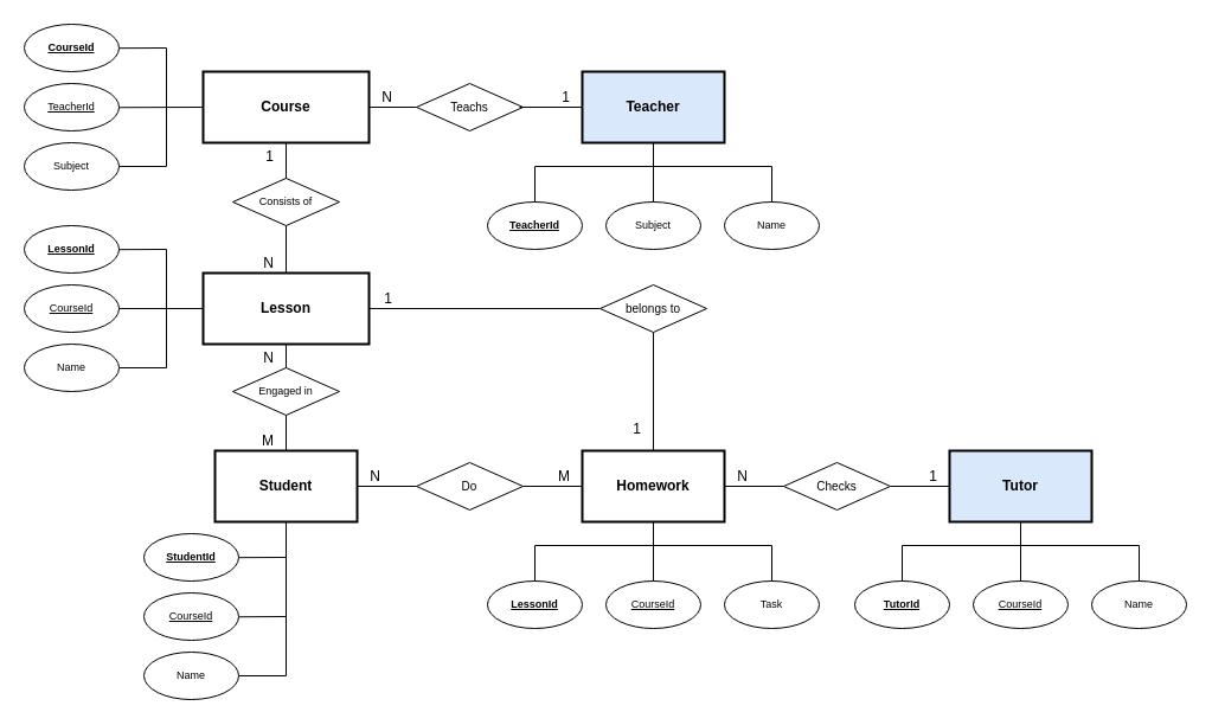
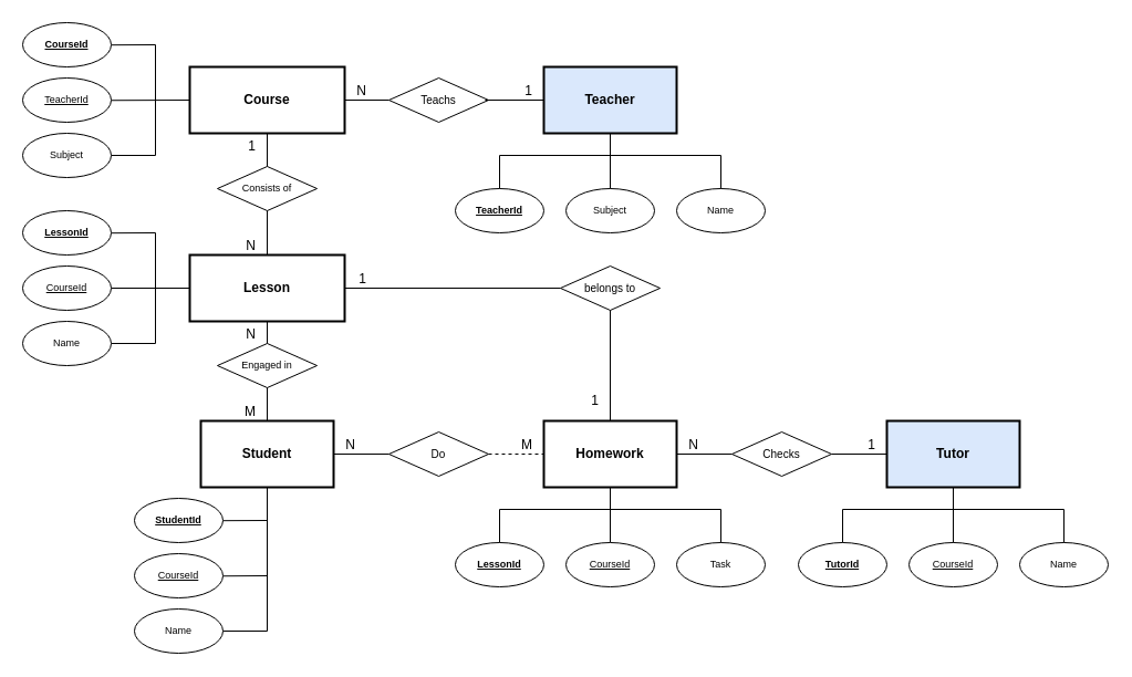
  <mxCell id="0" />
  <mxCell id="1" parent="0" />
  <mxCell id="2" value="Tutor" style="whiteSpace=wrap;html=1;align=center;fontStyle=1;strokeWidth=2;fillColor=#dae8fc;" parent="1" vertex="1"><mxGeometry x="801" y="380" width="120" height="60" as="geometry" /></mxCell>
  <mxCell id="3" value="Homework" style="whiteSpace=wrap;html=1;align=center;fontStyle=1;strokeWidth=2;" parent="1" vertex="1"><mxGeometry x="491" y="380" width="120" height="60" as="geometry" /></mxCell>
  <mxCell id="4" value="Student" style="whiteSpace=wrap;html=1;align=center;fontStyle=1;strokeWidth=2;" parent="1" vertex="1"><mxGeometry x="181" y="380" width="120" height="60" as="geometry" /></mxCell>
  <mxCell id="5" value="Lesson" style="whiteSpace=wrap;html=1;align=center;fontStyle=1;strokeWidth=2;" parent="1" vertex="1"><mxGeometry x="171" y="230" width="140" height="60" as="geometry" /></mxCell>
  <mxCell id="6" value="Course" style="whiteSpace=wrap;html=1;align=center;fontStyle=1;strokeWidth=2;" parent="1" vertex="1"><mxGeometry x="171" y="60" width="140" height="60" as="geometry" /></mxCell>
  <mxCell id="7" value="Teacher" style="whiteSpace=wrap;html=1;align=center;fontStyle=1;strokeWidth=2;fillColor=#dae8fc;" parent="1" vertex="1"><mxGeometry x="491" y="60" width="120" height="60" as="geometry" /></mxCell>
  <mxCell id="8" value="&lt;font style=&quot;font-size: 9px&quot;&gt;Consists of&lt;/font&gt;" style="shape=rhombus;perimeter=rhombusPerimeter;whiteSpace=wrap;html=1;align=center;fontSize=9;" parent="1" vertex="1"><mxGeometry x="196" y="150" width="90" height="40" as="geometry" /></mxCell>
  <mxCell id="9" value="&lt;font style=&quot;font-size: 9px&quot;&gt;Engaged in&lt;/font&gt;" style="shape=rhombus;perimeter=rhombusPerimeter;whiteSpace=wrap;html=1;align=center;fontSize=9;" parent="1" vertex="1"><mxGeometry x="196" y="310" width="90" height="40" as="geometry" /></mxCell>
  <mxCell id="10" value="&lt;font style=&quot;font-size: 10px&quot;&gt;Do&lt;/font&gt;" style="shape=rhombus;perimeter=rhombusPerimeter;whiteSpace=wrap;html=1;align=center;" parent="1" vertex="1"><mxGeometry x="351" y="390" width="90" height="40" as="geometry" /></mxCell>
  <mxCell id="11" value="&lt;span style=&quot;font-size: 10px&quot;&gt;Checks&lt;/span&gt;" style="shape=rhombus;perimeter=rhombusPerimeter;whiteSpace=wrap;html=1;align=center;" parent="1" vertex="1"><mxGeometry x="661" y="390" width="90" height="40" as="geometry" /></mxCell>
  <mxCell id="12" value="&lt;span style=&quot;font-size: 10px&quot;&gt;Teachs&lt;/span&gt;" style="shape=rhombus;perimeter=rhombusPerimeter;whiteSpace=wrap;html=1;align=center;" parent="1" vertex="1"><mxGeometry x="351" y="70" width="90" height="40" as="geometry" /></mxCell>
  <mxCell id="13" value="" style="endArrow=none;html=1;rounded=0;fontSize=9;entryX=0;entryY=0.5;entryDx=0;entryDy=0;" parent="1" target="7" edge="1"><mxGeometry relative="1" as="geometry"><mxPoint x="438" y="90" as="sourcePoint" /><mxPoint x="481" y="100" as="targetPoint" /></mxGeometry></mxCell>
  <mxCell id="14" value="1" style="resizable=0;html=1;align=right;verticalAlign=bottom;" parent="13" connectable="0" vertex="1"><mxGeometry x="1" relative="1" as="geometry"><mxPoint x="-9.86" y="0.29" as="offset" /></mxGeometry></mxCell>
  <mxCell id="15" value="" style="endArrow=none;html=1;rounded=0;fontSize=9;entryX=1;entryY=0.5;entryDx=0;entryDy=0;exitX=0;exitY=0.5;exitDx=0;exitDy=0;" parent="1" source="12" target="6" edge="1"><mxGeometry relative="1" as="geometry"><mxPoint x="501" y="130" as="sourcePoint" /><mxPoint x="411" y="130" as="targetPoint" /></mxGeometry></mxCell>
  <mxCell id="16" value="N" style="resizable=0;html=1;align=right;verticalAlign=bottom;" parent="15" connectable="0" vertex="1"><mxGeometry x="1" relative="1" as="geometry"><mxPoint x="20" as="offset" /></mxGeometry></mxCell>
  <mxCell id="17" value="" style="endArrow=none;html=1;rounded=0;fontSize=9;exitX=0.5;exitY=0;exitDx=0;exitDy=0;entryX=0.5;entryY=1;entryDx=0;entryDy=0;" parent="1" source="8" target="6" edge="1"><mxGeometry relative="1" as="geometry"><mxPoint x="391" y="180" as="sourcePoint" /><mxPoint x="551" y="180" as="targetPoint" /></mxGeometry></mxCell>
  <mxCell id="18" value="1" style="resizable=0;html=1;align=right;verticalAlign=bottom;" parent="17" connectable="0" vertex="1"><mxGeometry x="1" relative="1" as="geometry"><mxPoint x="-10" y="20.34" as="offset" /></mxGeometry></mxCell>
  <mxCell id="19" value="" style="endArrow=none;html=1;rounded=0;fontSize=9;entryX=0.5;entryY=0;entryDx=0;entryDy=0;exitX=0.5;exitY=1;exitDx=0;exitDy=0;" parent="1" source="8" target="5" edge="1"><mxGeometry relative="1" as="geometry"><mxPoint x="391" y="180" as="sourcePoint" /><mxPoint x="551" y="180" as="targetPoint" /></mxGeometry></mxCell>
  <mxCell id="20" value="N" style="resizable=0;html=1;align=right;verticalAlign=bottom;" parent="19" connectable="0" vertex="1"><mxGeometry x="1" relative="1" as="geometry"><mxPoint x="-10" as="offset" /></mxGeometry></mxCell>
  <mxCell id="21" value="" style="endArrow=none;html=1;rounded=0;fontSize=9;entryX=0.5;entryY=1;entryDx=0;entryDy=0;exitX=0.5;exitY=0;exitDx=0;exitDy=0;" parent="1" source="9" target="5" edge="1"><mxGeometry relative="1" as="geometry"><mxPoint x="391" y="320" as="sourcePoint" /><mxPoint x="551" y="320" as="targetPoint" /></mxGeometry></mxCell>
  <mxCell id="22" value="N" style="resizable=0;html=1;align=right;verticalAlign=bottom;" parent="21" connectable="0" vertex="1"><mxGeometry x="1" relative="1" as="geometry"><mxPoint x="-10" y="20.34" as="offset" /></mxGeometry></mxCell>
  <mxCell id="23" value="" style="endArrow=none;html=1;rounded=0;fontSize=9;entryX=0.5;entryY=0;entryDx=0;entryDy=0;exitX=0.5;exitY=1;exitDx=0;exitDy=0;" parent="1" source="9" target="4" edge="1"><mxGeometry relative="1" as="geometry"><mxPoint x="391" y="250" as="sourcePoint" /><mxPoint x="551" y="250" as="targetPoint" /></mxGeometry></mxCell>
  <mxCell id="24" value="M" style="resizable=0;html=1;align=right;verticalAlign=bottom;" parent="23" connectable="0" vertex="1"><mxGeometry x="1" relative="1" as="geometry"><mxPoint x="-10" as="offset" /></mxGeometry></mxCell>
  <mxCell id="25" value="" style="endArrow=none;html=1;rounded=0;fontSize=9;entryX=1;entryY=0.5;entryDx=0;entryDy=0;exitX=0;exitY=0.5;exitDx=0;exitDy=0;" parent="1" source="10" target="4" edge="1"><mxGeometry relative="1" as="geometry"><mxPoint x="391" y="250" as="sourcePoint" /><mxPoint x="551" y="250" as="targetPoint" /></mxGeometry></mxCell>
  <mxCell id="26" value="N" style="resizable=0;html=1;align=right;verticalAlign=bottom;" parent="25" connectable="0" vertex="1"><mxGeometry x="1" relative="1" as="geometry"><mxPoint x="20" as="offset" /></mxGeometry></mxCell>
- <mxCell id="27" value="" style="endArrow=none;html=1;rounded=0;fontSize=9;entryX=0;entryY=0.5;entryDx=0;entryDy=0;exitX=1;exitY=0.5;exitDx=0;exitDy=0;" parent="1" source="10" target="3" edge="1"><mxGeometry relative="1" as="geometry"><mxPoint x="391" y="250" as="sourcePoint" /><mxPoint x="551" y="250" as="targetPoint" /></mxGeometry></mxCell>
+ <mxCell id="27" value="" style="endArrow=none;html=1;rounded=0;fontSize=9;entryX=0;entryY=0.5;entryDx=0;entryDy=0;exitX=1;exitY=0.5;exitDx=0;exitDy=0;dashed=1;" parent="1" source="10" target="3" edge="1"><mxGeometry relative="1" as="geometry"><mxPoint x="391" y="250" as="sourcePoint" /><mxPoint x="551" y="250" as="targetPoint" /></mxGeometry></mxCell>
  <mxCell id="28" value="M" style="resizable=0;html=1;align=right;verticalAlign=bottom;" parent="27" connectable="0" vertex="1"><mxGeometry x="1" relative="1" as="geometry"><mxPoint x="-10" as="offset" /></mxGeometry></mxCell>
  <mxCell id="29" value="" style="endArrow=none;html=1;rounded=0;fontSize=9;entryX=1;entryY=0.5;entryDx=0;entryDy=0;exitX=0;exitY=0.5;exitDx=0;exitDy=0;" parent="1" source="11" target="3" edge="1"><mxGeometry relative="1" as="geometry"><mxPoint x="391" y="320" as="sourcePoint" /><mxPoint x="551" y="320" as="targetPoint" /></mxGeometry></mxCell>
  <mxCell id="30" value="N" style="resizable=0;html=1;align=right;verticalAlign=bottom;" parent="29" connectable="0" vertex="1"><mxGeometry x="1" relative="1" as="geometry"><mxPoint x="20" as="offset" /></mxGeometry></mxCell>
  <mxCell id="31" value="" style="endArrow=none;html=1;rounded=0;fontSize=9;entryX=0;entryY=0.5;entryDx=0;entryDy=0;exitX=1;exitY=0.5;exitDx=0;exitDy=0;" parent="1" source="11" target="2" edge="1"><mxGeometry relative="1" as="geometry"><mxPoint x="391" y="320" as="sourcePoint" /><mxPoint x="551" y="320" as="targetPoint" /></mxGeometry></mxCell>
  <mxCell id="32" value="1" style="resizable=0;html=1;align=right;verticalAlign=bottom;" parent="31" connectable="0" vertex="1"><mxGeometry x="1" relative="1" as="geometry"><mxPoint x="-10" as="offset" /></mxGeometry></mxCell>
  <mxCell id="33" value="" style="endArrow=none;html=1;rounded=0;fontSize=9;exitX=0.5;exitY=1;exitDx=0;exitDy=0;" parent="1" source="3" edge="1"><mxGeometry relative="1" as="geometry"><mxPoint x="531" y="510" as="sourcePoint" /><mxPoint x="551" y="490" as="targetPoint" /></mxGeometry></mxCell>
  <mxCell id="34" value="" style="endArrow=none;html=1;rounded=0;fontSize=9;" parent="1" edge="1"><mxGeometry relative="1" as="geometry"><mxPoint x="451" y="460" as="sourcePoint" /><mxPoint x="551" y="460" as="targetPoint" /></mxGeometry></mxCell>
  <mxCell id="35" value="&lt;u&gt;CourseId&lt;/u&gt;" style="ellipse;whiteSpace=wrap;html=1;align=center;fontSize=9;" parent="1" vertex="1"><mxGeometry x="511" y="490" width="80" height="40" as="geometry" /></mxCell>
  <mxCell id="36" value="" style="endArrow=none;html=1;rounded=0;fontSize=9;" parent="1" edge="1"><mxGeometry relative="1" as="geometry"><mxPoint x="651" y="460" as="sourcePoint" /><mxPoint x="551" y="460" as="targetPoint" /></mxGeometry></mxCell>
  <mxCell id="37" value="Task" style="ellipse;whiteSpace=wrap;html=1;align=center;fontSize=9;" parent="1" vertex="1"><mxGeometry x="611" y="490" width="80" height="40" as="geometry" /></mxCell>
  <mxCell id="38" value="&lt;b&gt;LessonId&lt;/b&gt;" style="ellipse;whiteSpace=wrap;html=1;align=center;fontStyle=4;fontSize=9;" parent="1" vertex="1"><mxGeometry x="411" y="490" width="80" height="40" as="geometry" /></mxCell>
  <mxCell id="39" value="" style="endArrow=none;html=1;rounded=0;fontSize=9;" parent="1" edge="1"><mxGeometry relative="1" as="geometry"><mxPoint x="201" y="470.2" as="sourcePoint" /><mxPoint x="241" y="470" as="targetPoint" /></mxGeometry></mxCell>
  <mxCell id="40" value="" style="endArrow=none;html=1;rounded=0;fontSize=9;" parent="1" edge="1"><mxGeometry relative="1" as="geometry"><mxPoint x="201" y="520.25" as="sourcePoint" /><mxPoint x="241" y="520" as="targetPoint" /></mxGeometry></mxCell>
  <mxCell id="41" value="&lt;u&gt;CourseId&lt;/u&gt;" style="ellipse;whiteSpace=wrap;html=1;align=center;fontSize=9;" parent="1" vertex="1"><mxGeometry x="121" y="500" width="80" height="40" as="geometry" /></mxCell>
  <mxCell id="42" value="" style="endArrow=none;html=1;rounded=0;fontSize=9;exitX=1;exitY=0.5;exitDx=0;exitDy=0;" parent="1" source="43" edge="1"><mxGeometry relative="1" as="geometry"><mxPoint x="171" y="570.5" as="sourcePoint" /><mxPoint x="241" y="570" as="targetPoint" /></mxGeometry></mxCell>
  <mxCell id="43" value="Name" style="ellipse;whiteSpace=wrap;html=1;align=center;fontSize=9;" parent="1" vertex="1"><mxGeometry x="121" y="550" width="80" height="40" as="geometry" /></mxCell>
  <mxCell id="44" value="&lt;b&gt;StudentId&lt;/b&gt;" style="ellipse;whiteSpace=wrap;html=1;align=center;fontStyle=4;fontSize=9;" parent="1" vertex="1"><mxGeometry x="121" y="450" width="80" height="40" as="geometry" /></mxCell>
  <mxCell id="45" value="" style="endArrow=none;html=1;rounded=0;fontSize=9;exitX=0.5;exitY=1;exitDx=0;exitDy=0;" parent="1" edge="1"><mxGeometry relative="1" as="geometry"><mxPoint x="241" y="440" as="sourcePoint" /><mxPoint x="241" y="570" as="targetPoint" /></mxGeometry></mxCell>
  <mxCell id="46" value="" style="endArrow=none;html=1;rounded=0;fontSize=9;" parent="1" edge="1"><mxGeometry relative="1" as="geometry"><mxPoint x="100" y="210.2" as="sourcePoint" /><mxPoint x="140" y="210" as="targetPoint" /></mxGeometry></mxCell>
  <mxCell id="47" value="" style="endArrow=none;html=1;rounded=0;fontSize=9;entryX=0;entryY=0.5;entryDx=0;entryDy=0;exitX=1;exitY=0.5;exitDx=0;exitDy=0;" parent="1" source="48" target="5" edge="1"><mxGeometry relative="1" as="geometry"><mxPoint x="100" y="265.25" as="sourcePoint" /><mxPoint x="140" y="265" as="targetPoint" /></mxGeometry></mxCell>
  <mxCell id="48" value="&lt;u&gt;CourseId&lt;/u&gt;" style="ellipse;whiteSpace=wrap;html=1;align=center;fontSize=9;" parent="1" vertex="1"><mxGeometry x="20" y="240" width="80" height="40" as="geometry" /></mxCell>
  <mxCell id="49" value="" style="endArrow=none;html=1;rounded=0;fontSize=9;exitX=1;exitY=0.5;exitDx=0;exitDy=0;" parent="1" source="50" edge="1"><mxGeometry relative="1" as="geometry"><mxPoint x="70" y="310.5" as="sourcePoint" /><mxPoint x="140" y="310" as="targetPoint" /></mxGeometry></mxCell>
  <mxCell id="50" value="Name" style="ellipse;whiteSpace=wrap;html=1;align=center;fontSize=9;" parent="1" vertex="1"><mxGeometry x="20" y="290" width="80" height="40" as="geometry" /></mxCell>
  <mxCell id="51" value="&lt;b&gt;LessonId&lt;/b&gt;" style="ellipse;whiteSpace=wrap;html=1;align=center;fontStyle=4;fontSize=9;" parent="1" vertex="1"><mxGeometry x="20" y="190" width="80" height="40" as="geometry" /></mxCell>
  <mxCell id="52" value="" style="endArrow=none;html=1;rounded=0;fontSize=9;" parent="1" edge="1"><mxGeometry relative="1" as="geometry"><mxPoint x="140" y="210" as="sourcePoint" /><mxPoint x="140" y="310" as="targetPoint" /></mxGeometry></mxCell>
  <mxCell id="53" value="" style="endArrow=none;html=1;rounded=0;fontSize=9;" parent="1" edge="1"><mxGeometry relative="1" as="geometry"><mxPoint x="100" y="40.2" as="sourcePoint" /><mxPoint x="140" y="40" as="targetPoint" /></mxGeometry></mxCell>
  <mxCell id="54" value="" style="endArrow=none;html=1;rounded=0;fontSize=9;entryX=0;entryY=0.5;entryDx=0;entryDy=0;" parent="1" target="6" edge="1"><mxGeometry relative="1" as="geometry"><mxPoint x="100" y="90.25" as="sourcePoint" /><mxPoint x="140" y="90" as="targetPoint" /></mxGeometry></mxCell>
  <mxCell id="55" value="&lt;u&gt;TeacherId&lt;/u&gt;" style="ellipse;whiteSpace=wrap;html=1;align=center;fontSize=9;" parent="1" vertex="1"><mxGeometry x="20" y="70" width="80" height="40" as="geometry" /></mxCell>
  <mxCell id="56" value="" style="endArrow=none;html=1;rounded=0;fontSize=9;exitX=1;exitY=0.5;exitDx=0;exitDy=0;" parent="1" source="57" edge="1"><mxGeometry relative="1" as="geometry"><mxPoint x="70" y="140.5" as="sourcePoint" /><mxPoint x="140" y="140" as="targetPoint" /></mxGeometry></mxCell>
  <mxCell id="57" value="Subject" style="ellipse;whiteSpace=wrap;html=1;align=center;fontSize=9;" parent="1" vertex="1"><mxGeometry x="20" y="120" width="80" height="40" as="geometry" /></mxCell>
  <mxCell id="58" value="&lt;b&gt;CourseId&lt;/b&gt;" style="ellipse;whiteSpace=wrap;html=1;align=center;fontStyle=4;fontSize=9;" parent="1" vertex="1"><mxGeometry x="20" y="20" width="80" height="40" as="geometry" /></mxCell>
  <mxCell id="59" value="" style="endArrow=none;html=1;rounded=0;fontSize=9;" parent="1" edge="1"><mxGeometry relative="1" as="geometry"><mxPoint x="140" y="40" as="sourcePoint" /><mxPoint x="140" y="140" as="targetPoint" /></mxGeometry></mxCell>
  <mxCell id="60" value="" style="endArrow=none;html=1;rounded=0;fontSize=9;entryX=0.5;entryY=0;entryDx=0;entryDy=0;" parent="1" target="37" edge="1"><mxGeometry relative="1" as="geometry"><mxPoint x="651" y="460" as="sourcePoint" /><mxPoint x="521" y="410" as="targetPoint" /></mxGeometry></mxCell>
  <mxCell id="61" value="" style="endArrow=none;html=1;rounded=0;fontSize=9;entryX=0.5;entryY=0;entryDx=0;entryDy=0;" parent="1" target="38" edge="1"><mxGeometry relative="1" as="geometry"><mxPoint x="451" y="460" as="sourcePoint" /><mxPoint x="521" y="410" as="targetPoint" /></mxGeometry></mxCell>
  <mxCell id="62" value="" style="endArrow=none;html=1;rounded=0;fontSize=9;" parent="1" edge="1"><mxGeometry relative="1" as="geometry"><mxPoint x="761" y="460" as="sourcePoint" /><mxPoint x="861" y="460" as="targetPoint" /></mxGeometry></mxCell>
  <mxCell id="63" value="&lt;u&gt;CourseId&lt;/u&gt;" style="ellipse;whiteSpace=wrap;html=1;align=center;fontSize=9;" parent="1" vertex="1"><mxGeometry x="821" y="490" width="80" height="40" as="geometry" /></mxCell>
  <mxCell id="64" value="" style="endArrow=none;html=1;rounded=0;fontSize=9;" parent="1" edge="1"><mxGeometry relative="1" as="geometry"><mxPoint x="961" y="460" as="sourcePoint" /><mxPoint x="861" y="460" as="targetPoint" /></mxGeometry></mxCell>
  <mxCell id="65" value="Name" style="ellipse;whiteSpace=wrap;html=1;align=center;fontSize=9;" parent="1" vertex="1"><mxGeometry x="921" y="490" width="80" height="40" as="geometry" /></mxCell>
  <mxCell id="66" value="&lt;b&gt;TutorId&lt;/b&gt;" style="ellipse;whiteSpace=wrap;html=1;align=center;fontStyle=4;fontSize=9;" parent="1" vertex="1"><mxGeometry x="721" y="490" width="80" height="40" as="geometry" /></mxCell>
  <mxCell id="67" value="" style="endArrow=none;html=1;rounded=0;fontSize=9;entryX=0.5;entryY=0;entryDx=0;entryDy=0;" parent="1" target="65" edge="1"><mxGeometry relative="1" as="geometry"><mxPoint x="961" y="460" as="sourcePoint" /><mxPoint x="831" y="410" as="targetPoint" /></mxGeometry></mxCell>
  <mxCell id="68" value="" style="endArrow=none;html=1;rounded=0;fontSize=9;entryX=0.5;entryY=0;entryDx=0;entryDy=0;" parent="1" target="66" edge="1"><mxGeometry relative="1" as="geometry"><mxPoint x="761" y="460" as="sourcePoint" /><mxPoint x="831" y="410" as="targetPoint" /></mxGeometry></mxCell>
  <mxCell id="69" value="" style="endArrow=none;html=1;rounded=0;fontSize=9;" parent="1" edge="1"><mxGeometry relative="1" as="geometry"><mxPoint x="861" y="440" as="sourcePoint" /><mxPoint x="861" y="490" as="targetPoint" /></mxGeometry></mxCell>
  <mxCell id="70" value="" style="endArrow=none;html=1;rounded=0;fontSize=9;" parent="1" edge="1"><mxGeometry relative="1" as="geometry"><mxPoint x="451" y="140" as="sourcePoint" /><mxPoint x="551" y="140" as="targetPoint" /></mxGeometry></mxCell>
  <mxCell id="71" value="Subject" style="ellipse;whiteSpace=wrap;html=1;align=center;fontSize=9;" parent="1" vertex="1"><mxGeometry x="511" y="170" width="80" height="40" as="geometry" /></mxCell>
  <mxCell id="72" value="" style="endArrow=none;html=1;rounded=0;fontSize=9;" parent="1" edge="1"><mxGeometry relative="1" as="geometry"><mxPoint x="651" y="140" as="sourcePoint" /><mxPoint x="551" y="140" as="targetPoint" /></mxGeometry></mxCell>
  <mxCell id="73" value="Name" style="ellipse;whiteSpace=wrap;html=1;align=center;fontSize=9;" parent="1" vertex="1"><mxGeometry x="611" y="170" width="80" height="40" as="geometry" /></mxCell>
  <mxCell id="74" value="&lt;b&gt;TeacherId&lt;/b&gt;" style="ellipse;whiteSpace=wrap;html=1;align=center;fontStyle=4;fontSize=9;" parent="1" vertex="1"><mxGeometry x="411" y="170" width="80" height="40" as="geometry" /></mxCell>
  <mxCell id="75" value="" style="endArrow=none;html=1;rounded=0;fontSize=9;entryX=0.5;entryY=0;entryDx=0;entryDy=0;" parent="1" target="73" edge="1"><mxGeometry relative="1" as="geometry"><mxPoint x="651" y="140" as="sourcePoint" /><mxPoint x="521" y="90" as="targetPoint" /></mxGeometry></mxCell>
  <mxCell id="76" value="" style="endArrow=none;html=1;rounded=0;fontSize=9;entryX=0.5;entryY=0;entryDx=0;entryDy=0;" parent="1" target="74" edge="1"><mxGeometry relative="1" as="geometry"><mxPoint x="451" y="140" as="sourcePoint" /><mxPoint x="521" y="90" as="targetPoint" /></mxGeometry></mxCell>
  <mxCell id="77" value="" style="endArrow=none;html=1;rounded=0;fontSize=9;exitX=0.5;exitY=1;exitDx=0;exitDy=0;entryX=0.5;entryY=0;entryDx=0;entryDy=0;" parent="1" source="7" target="71" edge="1"><mxGeometry relative="1" as="geometry"><mxPoint x="991" y="240" as="sourcePoint" /><mxPoint x="1151" y="240" as="targetPoint" /></mxGeometry></mxCell>
  <mxCell id="78" value="&lt;span style=&quot;font-size: 10px&quot;&gt;belongs to&lt;/span&gt;" style="shape=rhombus;perimeter=rhombusPerimeter;whiteSpace=wrap;html=1;align=center;" parent="1" vertex="1"><mxGeometry x="506" y="240" width="90" height="40" as="geometry" /></mxCell>
  <mxCell id="79" value="" style="endArrow=none;html=1;rounded=0;fontSize=9;entryX=1;entryY=0.5;entryDx=0;entryDy=0;exitX=0;exitY=0.5;exitDx=0;exitDy=0;" parent="1" source="78" target="5" edge="1"><mxGeometry relative="1" as="geometry"><mxPoint x="401" y="300" as="sourcePoint" /><mxPoint x="561" y="300" as="targetPoint" /></mxGeometry></mxCell>
  <mxCell id="80" value="1" style="resizable=0;html=1;align=right;verticalAlign=bottom;" parent="79" connectable="0" vertex="1"><mxGeometry x="1" relative="1" as="geometry"><mxPoint x="20" as="offset" /></mxGeometry></mxCell>
  <mxCell id="81" value="" style="endArrow=none;html=1;rounded=0;fontSize=9;entryX=0.5;entryY=0;entryDx=0;entryDy=0;exitX=0.5;exitY=1;exitDx=0;exitDy=0;" parent="1" source="78" target="3" edge="1"><mxGeometry relative="1" as="geometry"><mxPoint x="401" y="300" as="sourcePoint" /><mxPoint x="561" y="300" as="targetPoint" /></mxGeometry></mxCell>
  <mxCell id="82" value="1" style="resizable=0;html=1;align=right;verticalAlign=bottom;" parent="81" connectable="0" vertex="1"><mxGeometry x="1" relative="1" as="geometry"><mxPoint x="-10" y="-10" as="offset" /></mxGeometry></mxCell>
